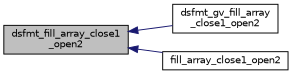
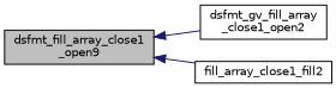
  digraph {
    rankdir=LR
    node [color=black fillcolor=white fontname=Helvetica fontsize=10 shape=record style=filled]
    edge [color=midnightblue dir=back fontname=Helvetica fontsize=10 labelfontname=Helvetica labelfontsize=10 style=solid]
-   n1 [fillcolor=grey75 fontcolor=black height=0.2 label="dsfmt_fill_array_close1\l_open2" width=0.4]
+   n1 [fillcolor=grey75 fontcolor=black height=0.2 label="dsfmt_fill_array_close1\l_open9" width=0.4]
    n2 [height=0.2 label="dsfmt_gv_fill_array\l_close1_open2" width=0.4]
-   n3 [height=0.2 label=fill_array_close1_open2 width=0.4]
+   n3 [height=0.2 label=fill_array_close1_fill2 width=0.4]
    n1 -> n2
    n1 -> n3
  }
